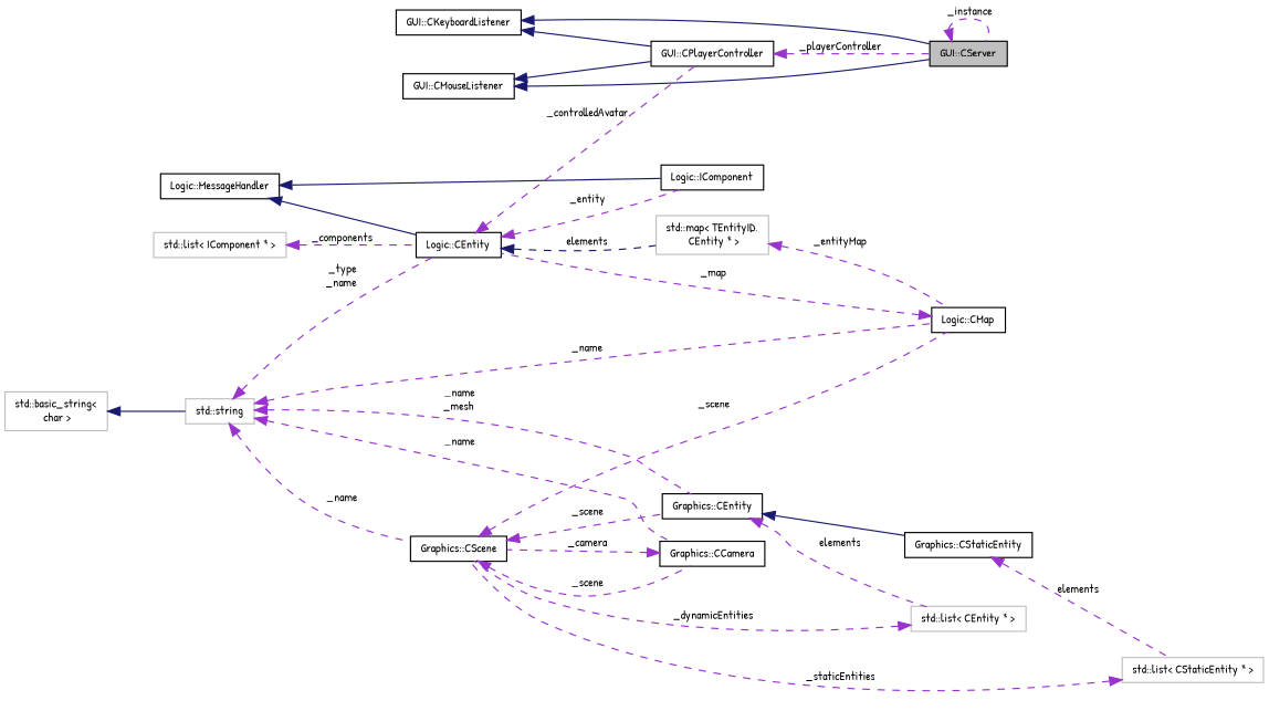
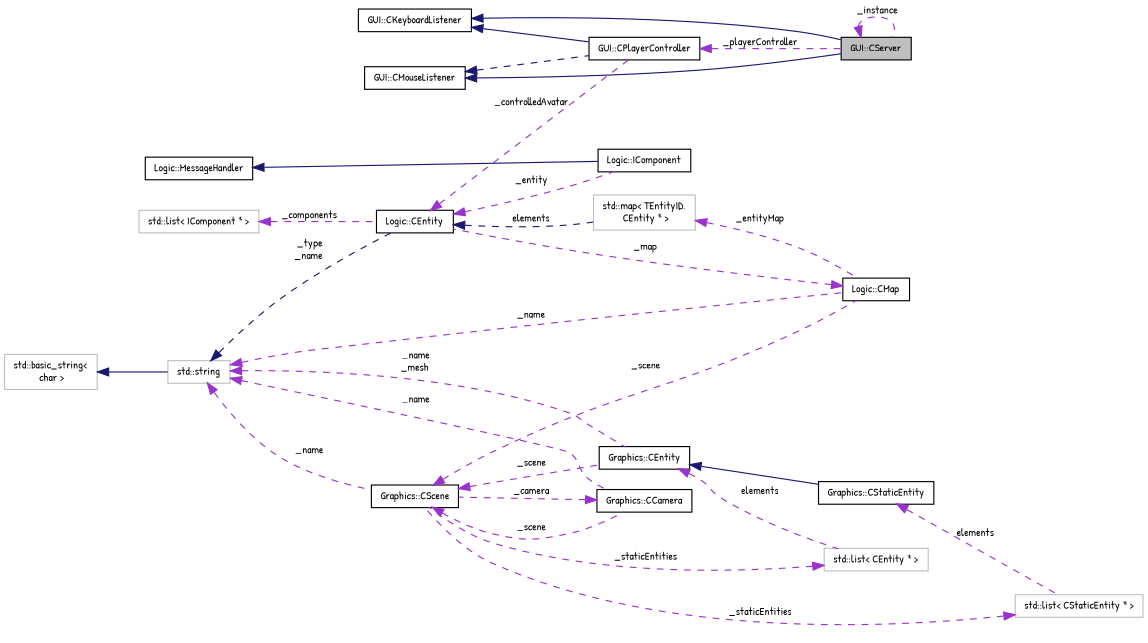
  digraph {
    fontname="Patrick Hand"
    rankdir=LR
    node [color=black fillcolor=white fontname="Patrick Hand" fontsize=10 shape=record style=filled]
    edge [color=darkorchid3 dir=back fontname="Patrick Hand" fontsize=10 labelfontname=FreeSans labelfontsize=10 style=dashed]
    n1 [fillcolor=grey75 fontcolor=black height=0.2 label="GUI::CServer" width=0.4]
    n2 [height=0.2 label="GUI::CKeyboardListener" width=0.4]
    n3 [height=0.2 label="GUI::CPlayerController" width=0.4]
    n4 [height=0.2 label="GUI::CMouseListener" width=0.4]
    n5 [height=0.2 label="Logic::CEntity" width=0.4]
    n6 [height=0.2 label="Logic::IComponent" width=0.4]
    n7 [color=grey75 height=0.2 label="std::map\< TEntityID,\l CEntity * \>" width=0.4]
    n8 [height=0.2 label="Logic::CMap" width=0.4]
    n9 [height=0.2 label="Logic::MessageHandler" width=0.4]
    n10 [color=grey75 height=0.2 label="std::list\< IComponent * \>" width=0.4]
    n11 [color=grey75 height=0.2 label="std::string" width=0.4]
    n12 [height=0.2 label="Graphics::CScene" width=0.4]
    n13 [height=0.2 label="Graphics::CEntity" width=0.4]
    n14 [height=0.2 label="Graphics::CCamera" width=0.4]
    n15 [height=0.2 label="Graphics::CStaticEntity" width=0.4]
    n16 [color=grey75 height=0.2 label="std::list\< CEntity * \>" width=0.4]
    n17 [color=grey75 height=0.2 label="std::basic_string\<\l char \>" width=0.4]
    n18 [color=grey75 height=0.2 label="std::list\< CStaticEntity * \>" width=0.4]
    n1 -> n1 [label=" _instance"]
    n2 -> n1 [color=midnightblue style=solid]
    n2 -> n3 [color=midnightblue style=solid]
    n3 -> n1 [label=" _playerController"]
    n4 -> n1 [color=midnightblue style=solid]
-   n4 -> n3 [color=midnightblue style=solid]
+   n4 -> n3 [color=midnightblue]
    n5 -> n3 [label=" _controlledAvatar"]
    n5 -> n6 [label=" _entity"]
    n5 -> n7 [color=midnightblue label=" elements"]
    n7 -> n8 [label=" _entityMap"]
    n8 -> n5 [label=" _map"]
-   n9 -> n5 [color=midnightblue style=solid]
    n9 -> n6 [color=midnightblue style=solid]
    n10 -> n5 [label=" _components"]
-   n11 -> n5 [label=" _type\n_name"]
+   n11 -> n5 [color=midnightblue label=" _type\n_name"]
    n11 -> n8 [label=" _name"]
    n11 -> n12 [label=" _name"]
    n11 -> n13 [label=" _name\n_mesh"]
    n11 -> n14 [label=" _name"]
    n12 -> n8 [label=" _scene"]
    n12 -> n13 [label=" _scene"]
    n12 -> n14 [label=" _scene"]
    n13 -> n15 [color=midnightblue style=solid]
    n13 -> n16 [label=" elements"]
    n14 -> n12 [label=" _camera"]
    n15 -> n18 [label=" elements"]
-   n16 -> n12 [label=" _dynamicEntities"]
+   n16 -> n12 [label=" _staticEntities"]
    n17 -> n11 [color=midnightblue style=solid]
    n18 -> n12 [label=" _staticEntities"]
  }
